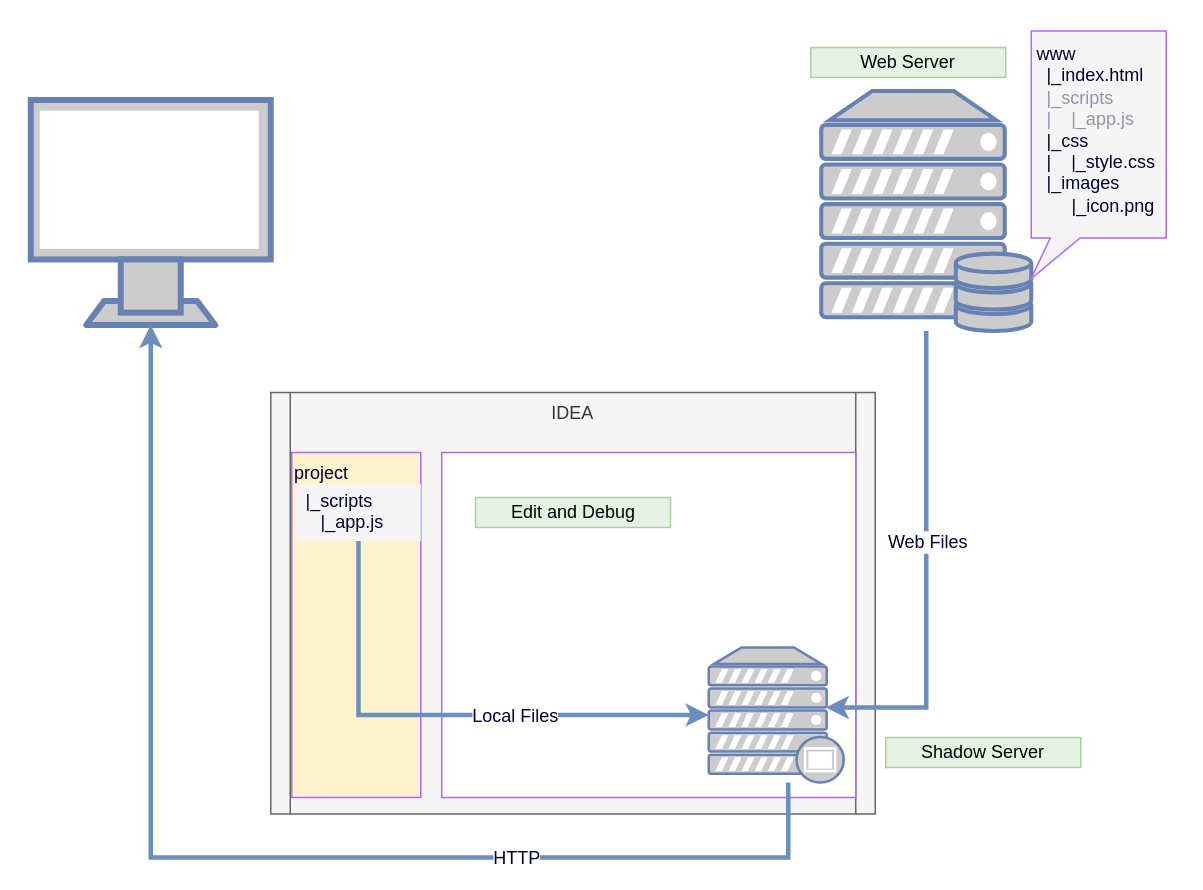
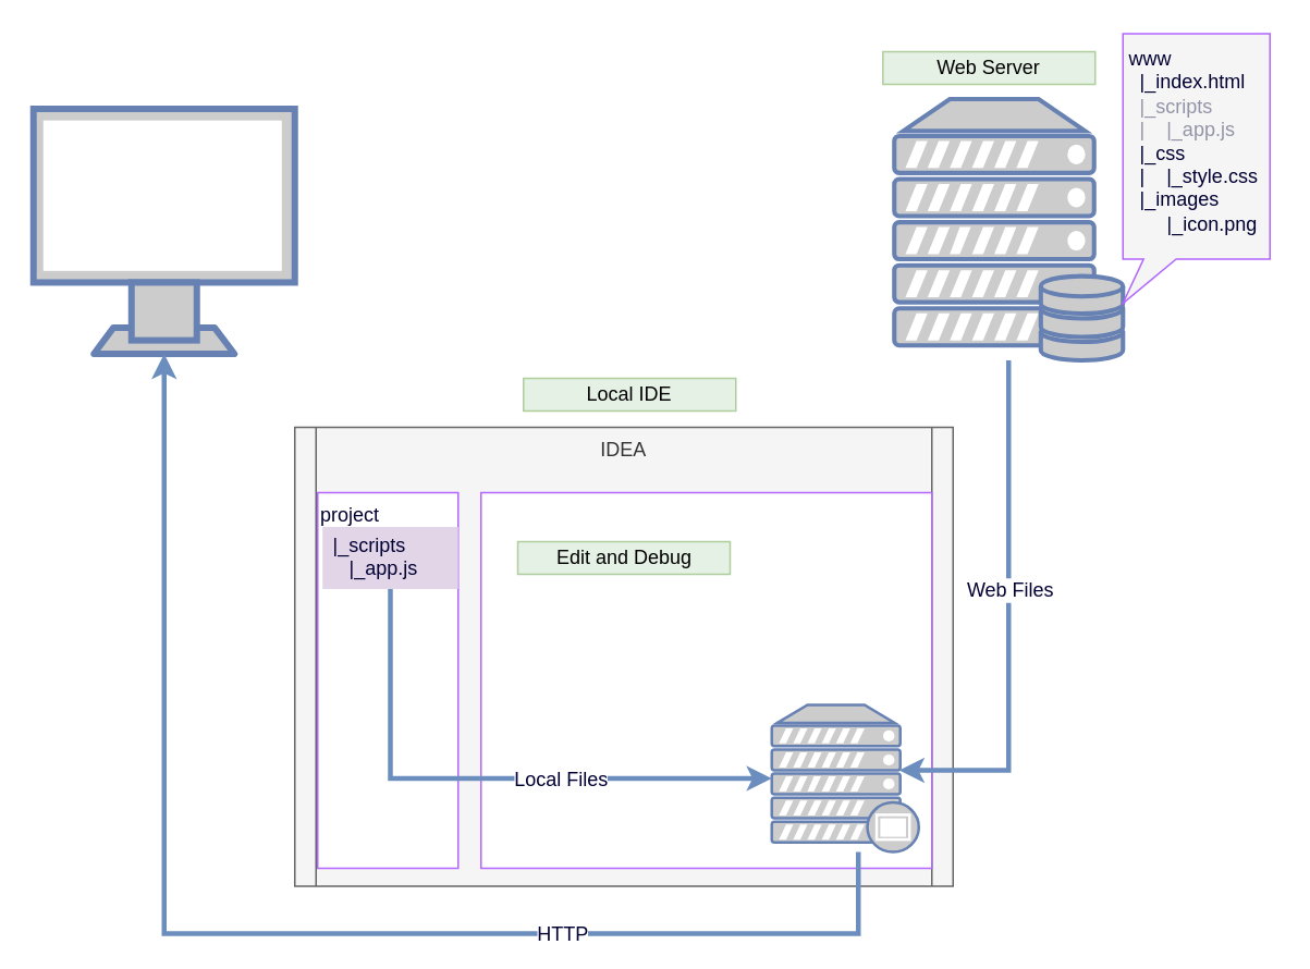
  <mxCell id="0" />
  <mxCell id="1" parent="0" />
  <mxCell id="2" value="IDEA" style="shape=process;whiteSpace=wrap;html=1;backgroundOutline=1;labelBackgroundColor=none;strokeColor=#666666;fontColor=#333333;align=center;size=0.032;fillColor=#f5f5f5;verticalAlign=top;" vertex="1" parent="1"><mxGeometry x="180" y="261" width="403" height="281" as="geometry" /></mxCell>
  <mxCell id="3" value="" style="fontColor=#0066CC;verticalAlign=middle;verticalLabelPosition=middle;labelPosition=center;align=center;html=1;outlineConnect=0;fillColor=#CCCCCC;strokeColor=#6881B3;gradientColor=none;gradientDirection=north;strokeWidth=2;shape=mxgraph.networks.monitor;" vertex="1" parent="1"><mxGeometry x="20" y="66" width="160" height="150" as="geometry" /></mxCell>
  <mxCell id="4" value="" style="group" vertex="1" connectable="0" parent="1"><mxGeometry x="517" y="20" width="263" height="200" as="geometry" /></mxCell>
  <mxCell id="5" value="" style="fontColor=#0066CC;verticalAlign=top;verticalLabelPosition=bottom;labelPosition=center;align=center;html=1;outlineConnect=0;fillColor=#CCCCCC;strokeColor=#6881B3;gradientColor=none;gradientDirection=north;strokeWidth=2;shape=mxgraph.networks.server_storage;" vertex="1" parent="4"><mxGeometry x="30" y="40" width="140" height="160" as="geometry" /></mxCell>
  <mxCell id="6" value="&lt;div&gt;www&lt;/div&gt;&lt;div&gt;&amp;nbsp; |_index.html&lt;/div&gt;&lt;div&gt;&amp;nbsp; |_scripts&lt;/div&gt;&lt;div&gt;&amp;nbsp; |&amp;nbsp;&amp;nbsp;&amp;nbsp; |_app.js&lt;/div&gt;&lt;div&gt;&amp;nbsp; |_css&lt;/div&gt;&lt;div&gt;&amp;nbsp; |&amp;nbsp;&amp;nbsp;&amp;nbsp; |_style.css&lt;/div&gt;&lt;div&gt;&amp;nbsp; |_images&lt;/div&gt;&lt;div&gt;&amp;nbsp;&amp;nbsp;&amp;nbsp;&amp;nbsp;&amp;nbsp;&amp;nbsp; |_icon.png&lt;br&gt;&lt;/div&gt;" style="shape=callout;whiteSpace=wrap;html=1;perimeter=calloutPerimeter;labelBackgroundColor=none;align=left;position2=0;size=27;position=0.14;verticalAlign=top;fillColor=#f5f5f5;strokeColor=#B266FF;fontColor=#000033;spacing=4;" vertex="1" parent="4"><mxGeometry x="170" width="90" height="165" as="geometry" /></mxCell>
  <mxCell id="7" value="" style="rounded=0;whiteSpace=wrap;html=1;labelBackgroundColor=none;strokeColor=none;strokeWidth=1;fillColor=#f5f5f5;fontColor=#333333;align=left;opacity=60;" vertex="1" parent="4"><mxGeometry x="173" y="38" width="77" height="28" as="geometry" /></mxCell>
  <mxCell id="8" value="Web Server" style="text;html=1;strokeColor=#82b366;fillColor=#d5e8d4;align=center;verticalAlign=middle;whiteSpace=wrap;rounded=0;labelBackgroundColor=none;opacity=60;" vertex="1" parent="4"><mxGeometry x="23" y="11" width="130" height="20" as="geometry" /></mxCell>
- <mxCell id="9" value="&lt;div&gt;project&lt;/div&gt;" style="rounded=0;whiteSpace=wrap;html=1;labelBackgroundColor=none;strokeColor=#B266FF;fontColor=#000033;align=left;verticalAlign=top;fillColor=#fff2cc;" vertex="1" parent="1"><mxGeometry x="194" y="301" width="86" height="230" as="geometry" /></mxCell>
+ <mxCell id="9" value="&lt;div&gt;project&lt;/div&gt;" style="rounded=0;whiteSpace=wrap;html=1;labelBackgroundColor=none;strokeColor=#B266FF;fontColor=#000033;align=left;verticalAlign=top;" vertex="1" parent="1"><mxGeometry x="194" y="301" width="86" height="230" as="geometry" /></mxCell>
  <mxCell id="10" value="" style="rounded=0;whiteSpace=wrap;html=1;labelBackgroundColor=none;strokeColor=#B266FF;fontColor=#000033;align=left;verticalAlign=top;" vertex="1" parent="1"><mxGeometry x="294" y="301" width="276" height="230" as="geometry" /></mxCell>
  <mxCell id="11" value="" style="fontColor=#0066CC;verticalAlign=top;verticalLabelPosition=bottom;labelPosition=center;align=center;html=1;outlineConnect=0;fillColor=#CCCCCC;strokeColor=#6881B3;gradientColor=none;gradientDirection=north;strokeWidth=2;shape=mxgraph.networks.proxy_server;labelBackgroundColor=none;" vertex="1" parent="1"><mxGeometry x="472" y="431" width="90" height="90" as="geometry" /></mxCell>
  <mxCell id="12" style="edgeStyle=orthogonalEdgeStyle;rounded=0;orthogonalLoop=1;jettySize=auto;html=1;entryX=0;entryY=0.5;entryDx=0;entryDy=0;entryPerimeter=0;strokeWidth=3;fontColor=#000033;exitX=0.5;exitY=1;exitDx=0;exitDy=0;strokeColor=#6C8EBF;" edge="1" parent="1" source="14" target="11"><mxGeometry relative="1" as="geometry" /></mxCell>
  <mxCell id="13" value="Local Files" style="text;html=1;align=center;verticalAlign=middle;resizable=0;points=[];labelBackgroundColor=#ffffff;fontColor=#000033;" vertex="1" connectable="0" parent="12"><mxGeometry x="0.259" relative="1" as="geometry"><mxPoint as="offset" /></mxGeometry></mxCell>
- <mxCell id="14" value="&amp;nbsp; |_scripts&lt;div&gt;&amp;nbsp;&amp;nbsp;&amp;nbsp;&amp;nbsp; |_app.js&lt;br&gt;&lt;/div&gt;" style="rounded=0;whiteSpace=wrap;html=1;labelBackgroundColor=none;strokeColor=none;strokeWidth=1;fillColor=#f5f5f5;fontColor=#000033;align=left;verticalAlign=top;spacing=0;labelPosition=center;verticalLabelPosition=middle;" vertex="1" parent="1"><mxGeometry x="197" y="322" width="83" height="38" as="geometry" /></mxCell>
+ <mxCell id="14" value="&amp;nbsp; |_scripts&lt;div&gt;&amp;nbsp;&amp;nbsp;&amp;nbsp;&amp;nbsp; |_app.js&lt;br&gt;&lt;/div&gt;" style="rounded=0;whiteSpace=wrap;html=1;labelBackgroundColor=none;strokeColor=none;strokeWidth=1;fillColor=#e1d5e7;fontColor=#000033;align=left;verticalAlign=top;spacing=0;labelPosition=center;verticalLabelPosition=middle;" vertex="1" parent="1"><mxGeometry x="197" y="322" width="83" height="38" as="geometry" /></mxCell>
  <mxCell id="15" style="edgeStyle=orthogonalEdgeStyle;rounded=0;orthogonalLoop=1;jettySize=auto;html=1;strokeWidth=3;fontColor=#000033;strokeColor=#6C8EBF;" edge="1" parent="1" source="5"><mxGeometry relative="1" as="geometry"><mxPoint x="550" y="471" as="targetPoint" /><Array as="points"><mxPoint x="617" y="471" /><mxPoint x="551" y="471" /></Array></mxGeometry></mxCell>
  <mxCell id="16" value="Web Files" style="text;html=1;align=center;verticalAlign=middle;resizable=0;points=[];labelBackgroundColor=#ffffff;fontColor=#000033;" vertex="1" connectable="0" parent="15"><mxGeometry x="0.141" y="1" relative="1" as="geometry"><mxPoint x="-1" y="-41" as="offset" /></mxGeometry></mxCell>
  <mxCell id="17" style="edgeStyle=orthogonalEdgeStyle;rounded=0;orthogonalLoop=1;jettySize=auto;html=1;strokeWidth=3;fontColor=#000033;entryX=0.5;entryY=1;entryDx=0;entryDy=0;entryPerimeter=0;fillColor=#f5f5f5;strokeColor=#6C8EBF;" edge="1" parent="1" source="11" target="3"><mxGeometry relative="1" as="geometry"><mxPoint x="210" y="121" as="targetPoint" /><Array as="points"><mxPoint x="525" y="571" /><mxPoint x="100" y="571" /></Array></mxGeometry></mxCell>
  <mxCell id="18" value="HTTP" style="text;html=1;align=center;verticalAlign=middle;resizable=0;points=[];labelBackgroundColor=#ffffff;fontColor=#000033;" vertex="1" connectable="0" parent="17"><mxGeometry x="-0.442" y="2" relative="1" as="geometry"><mxPoint y="-2" as="offset" /></mxGeometry></mxCell>
- <mxCell id="20" value="Shadow Server" style="text;html=1;strokeColor=#82b366;fillColor=#d5e8d4;align=center;verticalAlign=middle;whiteSpace=wrap;rounded=0;labelBackgroundColor=none;opacity=60;" vertex="1" parent="1"><mxGeometry x="590" y="491" width="130" height="20" as="geometry" /></mxCell>
+ <mxCell id="19" value="Local IDE" style="text;html=1;strokeColor=#82b366;fillColor=#d5e8d4;align=center;verticalAlign=middle;whiteSpace=wrap;rounded=0;labelBackgroundColor=none;opacity=60;" vertex="1" parent="1"><mxGeometry x="320" y="231" width="130" height="20" as="geometry" /></mxCell>
  <mxCell id="21" value="Edit and Debug" style="text;html=1;strokeColor=#82b366;fillColor=#d5e8d4;align=center;verticalAlign=middle;whiteSpace=wrap;rounded=0;labelBackgroundColor=none;opacity=60;" vertex="1" parent="1"><mxGeometry x="316.5" y="331" width="130" height="20" as="geometry" /></mxCell>
